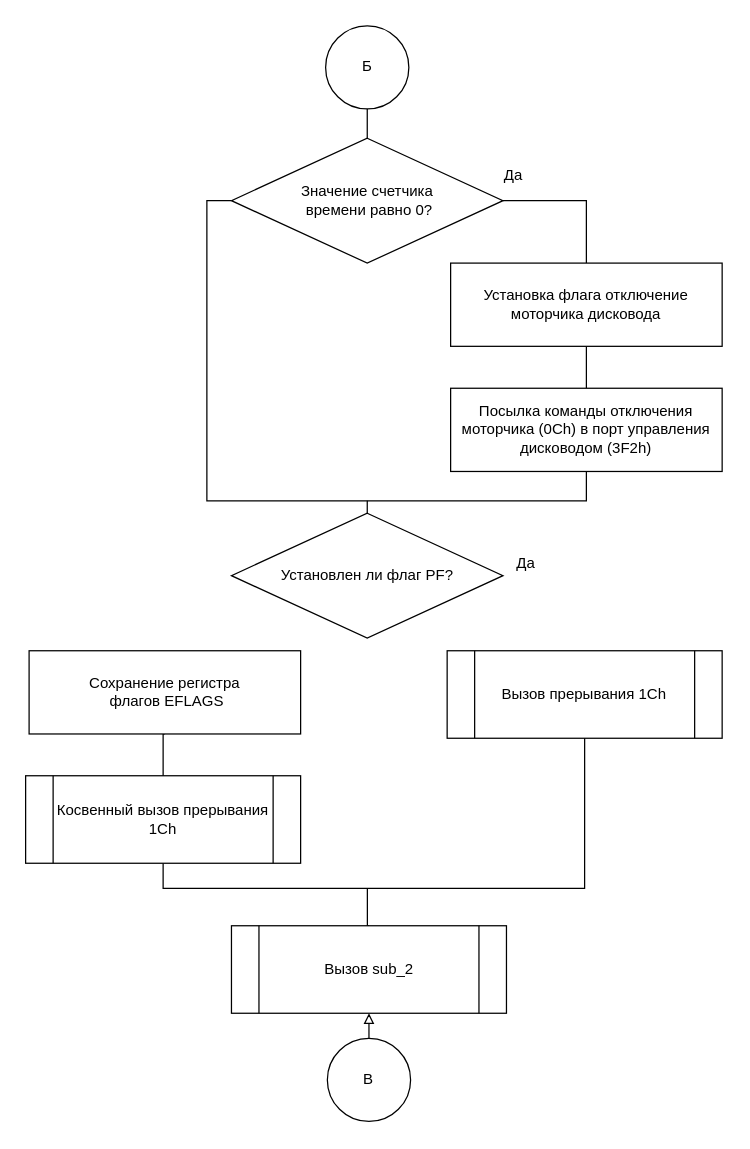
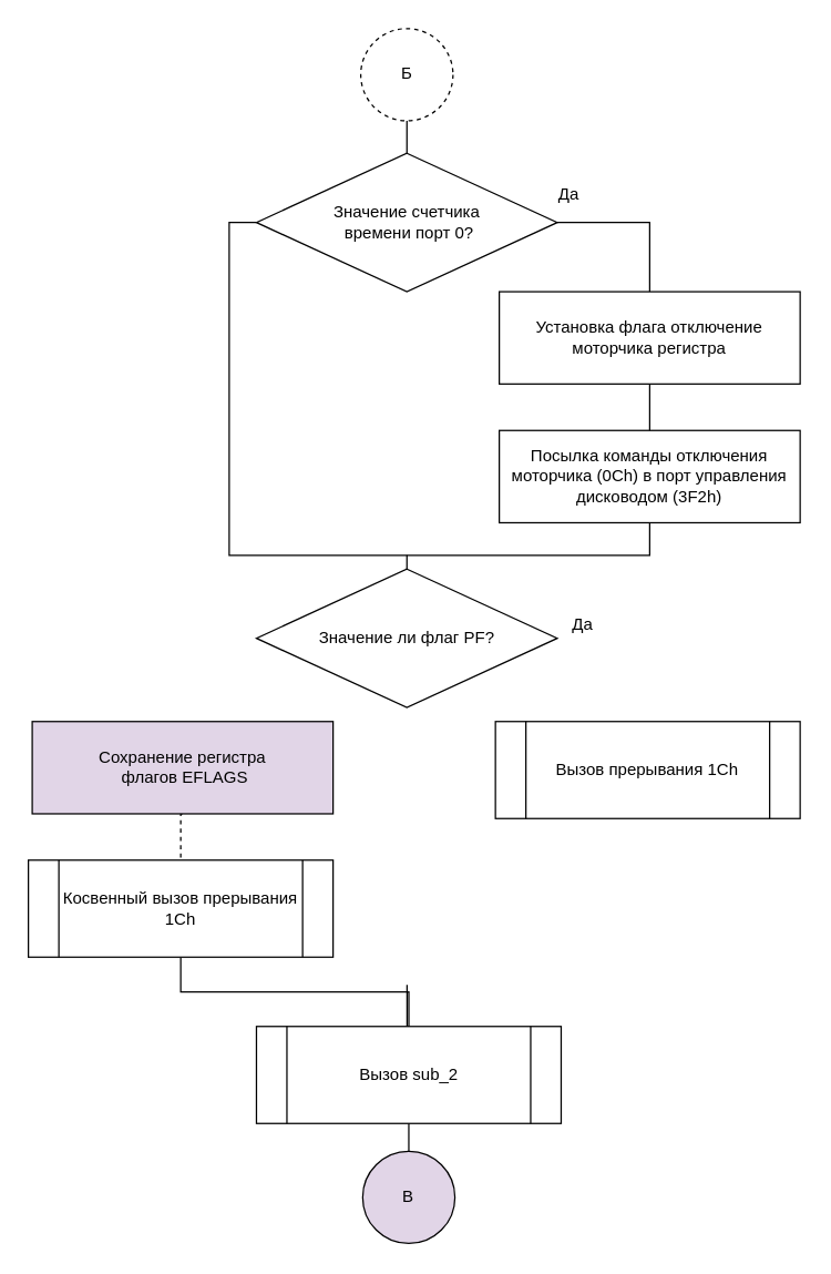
  <mxCell id="0" />
  <mxCell id="1" parent="0" />
- <mxCell id="2" value="Б" style="ellipse;whiteSpace=wrap;html=1;aspect=fixed;fontSize=12;" vertex="1" parent="1"><mxGeometry x="259.996" y="20.005" width="66.585" height="66.585" as="geometry" /></mxCell>
+ <mxCell id="2" value="Б" style="ellipse;whiteSpace=wrap;html=1;aspect=fixed;fontSize=12;dashed=1;" vertex="1" parent="1"><mxGeometry x="259.996" y="20.005" width="66.585" height="66.585" as="geometry" /></mxCell>
  <mxCell id="3" style="edgeStyle=orthogonalEdgeStyle;rounded=0;orthogonalLoop=1;jettySize=auto;html=1;exitX=0.5;exitY=0;exitDx=0;exitDy=0;entryX=0.5;entryY=1;entryDx=0;entryDy=0;endArrow=none;endFill=0;" edge="1" parent="1" source="6" target="2"><mxGeometry relative="1" as="geometry" /></mxCell>
  <mxCell id="4" style="edgeStyle=orthogonalEdgeStyle;rounded=0;orthogonalLoop=1;jettySize=auto;html=1;exitX=1;exitY=0.5;exitDx=0;exitDy=0;entryX=0.5;entryY=0;entryDx=0;entryDy=0;endArrow=none;endFill=0;" edge="1" parent="1" source="6" target="8"><mxGeometry relative="1" as="geometry" /></mxCell>
  <mxCell id="5" style="edgeStyle=orthogonalEdgeStyle;rounded=0;orthogonalLoop=1;jettySize=auto;html=1;exitX=0;exitY=0.5;exitDx=0;exitDy=0;entryX=0.5;entryY=1;entryDx=0;entryDy=0;endArrow=none;endFill=0;" edge="1" parent="1" source="6" target="9"><mxGeometry relative="1" as="geometry"><Array as="points"><mxPoint x="165" y="160" /><mxPoint x="165" y="400" /><mxPoint x="469" y="400" /></Array></mxGeometry></mxCell>
- <mxCell id="6" value="Значение счетчика&lt;br&gt;&amp;nbsp;времени равно 0?" style="rhombus;whiteSpace=wrap;html=1;" vertex="1" parent="1"><mxGeometry x="184.673" y="109.998" width="217.222" height="99.878" as="geometry" /></mxCell>
+ <mxCell id="6" value="Значение счетчика&lt;br&gt;&amp;nbsp;времени порт 0?" style="rhombus;whiteSpace=wrap;html=1;" vertex="1" parent="1"><mxGeometry x="184.673" y="109.998" width="217.222" height="99.878" as="geometry" /></mxCell>
  <mxCell id="7" style="edgeStyle=orthogonalEdgeStyle;rounded=0;orthogonalLoop=1;jettySize=auto;html=1;exitX=0.5;exitY=1;exitDx=0;exitDy=0;entryX=0.5;entryY=0;entryDx=0;entryDy=0;endArrow=none;endFill=0;" edge="1" parent="1" source="8" target="9"><mxGeometry relative="1" as="geometry" /></mxCell>
- <mxCell id="8" value="Установка флага отключение моторчика дисковода" style="rounded=0;whiteSpace=wrap;html=1;fontSize=12;" vertex="1" parent="1"><mxGeometry x="359.998" y="209.879" width="217.222" height="66.585" as="geometry" /></mxCell>
+ <mxCell id="8" value="Установка флага отключение моторчика регистра" style="rounded=0;whiteSpace=wrap;html=1;fontSize=12;" vertex="1" parent="1"><mxGeometry x="359.998" y="209.879" width="217.222" height="66.585" as="geometry" /></mxCell>
  <mxCell id="9" value="Посылка команды отключения моторчика (0Ch) в порт управления дисководом (3F2h)" style="rounded=0;whiteSpace=wrap;html=1;fontSize=12;" vertex="1" parent="1"><mxGeometry x="359.998" y="309.999" width="217.222" height="66.585" as="geometry" /></mxCell>
  <mxCell id="10" style="edgeStyle=orthogonalEdgeStyle;rounded=0;orthogonalLoop=1;jettySize=auto;html=1;exitX=0.5;exitY=0;exitDx=0;exitDy=0;endArrow=none;endFill=0;" edge="1" parent="1" source="11"><mxGeometry relative="1" as="geometry"><mxPoint x="293.333" y="400" as="targetPoint" /></mxGeometry></mxCell>
- <mxCell id="11" value="Установлен ли флаг PF?" style="rhombus;whiteSpace=wrap;html=1;" vertex="1" parent="1"><mxGeometry x="184.673" y="409.998" width="217.222" height="99.878" as="geometry" /></mxCell>
+ <mxCell id="11" value="Значение ли флаг PF?" style="rhombus;whiteSpace=wrap;html=1;" vertex="1" parent="1"><mxGeometry x="184.673" y="409.998" width="217.222" height="99.878" as="geometry" /></mxCell>
  <mxCell id="12" value="Вызов прерывания 1Ch" style="shape=process;whiteSpace=wrap;html=1;backgroundOutline=1;" vertex="1" parent="1"><mxGeometry x="357.22" y="520" width="220" height="70" as="geometry" /></mxCell>
- <mxCell id="13" style="edgeStyle=orthogonalEdgeStyle;rounded=0;orthogonalLoop=1;jettySize=auto;html=1;exitX=0.5;exitY=1;exitDx=0;exitDy=0;entryX=0.5;entryY=1;entryDx=0;entryDy=0;endArrow=none;endFill=0;" edge="1" parent="1" source="14" target="12"><mxGeometry relative="1" as="geometry" /></mxCell>
+ <mxCell id="13" style="edgeStyle=orthogonalEdgeStyle;rounded=0;orthogonalLoop=1;jettySize=auto;html=1;exitX=0.5;exitY=1;exitDx=0;exitDy=0;endArrow=none;endFill=0;" edge="1" parent="1" source="14" target="18"><mxGeometry relative="1" as="geometry" /></mxCell>
  <mxCell id="14" value="Косвенный вызов прерывания 1Ch" style="shape=process;whiteSpace=wrap;html=1;backgroundOutline=1;" vertex="1" parent="1"><mxGeometry x="20" y="620" width="220" height="70" as="geometry" /></mxCell>
  <mxCell id="15" value="Да" style="text;html=1;align=center;verticalAlign=middle;resizable=0;points=[];autosize=1;strokeColor=none;fillColor=none;" vertex="1" parent="1"><mxGeometry x="390" y="125" width="40" height="30" as="geometry" /></mxCell>
  <mxCell id="16" value="Да" style="text;html=1;align=center;verticalAlign=middle;resizable=0;points=[];autosize=1;strokeColor=none;fillColor=none;" vertex="1" parent="1"><mxGeometry x="400" y="435" width="40" height="30" as="geometry" /></mxCell>
  <mxCell id="17" style="edgeStyle=orthogonalEdgeStyle;rounded=0;orthogonalLoop=1;jettySize=auto;html=1;exitX=0.5;exitY=0;exitDx=0;exitDy=0;endArrow=none;endFill=0;" edge="1" parent="1" source="18"><mxGeometry relative="1" as="geometry"><mxPoint x="293.39" y="710" as="targetPoint" /></mxGeometry></mxCell>
  <mxCell id="18" value="Вызов sub_2" style="shape=process;whiteSpace=wrap;html=1;backgroundOutline=1;" vertex="1" parent="1"><mxGeometry x="184.67" y="740" width="220" height="70" as="geometry" /></mxCell>
- <mxCell id="19" style="edgeStyle=orthogonalEdgeStyle;rounded=0;orthogonalLoop=1;jettySize=auto;html=1;exitX=0.5;exitY=0;exitDx=0;exitDy=0;entryX=0.5;entryY=1;entryDx=0;entryDy=0;endArrow=block;endFill=0;" edge="1" parent="1" source="20" target="18"><mxGeometry relative="1" as="geometry" /></mxCell>
- <mxCell id="20" value="B" style="ellipse;whiteSpace=wrap;html=1;aspect=fixed;fontSize=12;" vertex="1" parent="1"><mxGeometry x="261.386" y="830.005" width="66.585" height="66.585" as="geometry" /></mxCell>
- <mxCell id="21" style="edgeStyle=orthogonalEdgeStyle;rounded=0;orthogonalLoop=1;jettySize=auto;html=1;exitX=0.5;exitY=1;exitDx=0;exitDy=0;entryX=0.5;entryY=0;entryDx=0;entryDy=0;endArrow=none;endFill=0;" edge="1" parent="1" source="22" target="14"><mxGeometry relative="1" as="geometry" /></mxCell>
- <mxCell id="22" value="Сохранение регистра&lt;br&gt;&amp;nbsp;флагов EFLAGS" style="rounded=0;whiteSpace=wrap;html=1;fontSize=12;" vertex="1" parent="1"><mxGeometry x="22.778" y="519.999" width="217.222" height="66.585" as="geometry" /></mxCell>
+ <mxCell id="19" style="edgeStyle=orthogonalEdgeStyle;rounded=0;orthogonalLoop=1;jettySize=auto;html=1;exitX=0.5;exitY=0;exitDx=0;exitDy=0;entryX=0.5;entryY=1;entryDx=0;entryDy=0;endArrow=none;endFill=0;" edge="1" parent="1" source="20" target="18"><mxGeometry relative="1" as="geometry" /></mxCell>
+ <mxCell id="20" value="B" style="ellipse;whiteSpace=wrap;html=1;aspect=fixed;fontSize=12;fillColor=#e1d5e7;" vertex="1" parent="1"><mxGeometry x="261.386" y="830.005" width="66.585" height="66.585" as="geometry" /></mxCell>
+ <mxCell id="21" style="edgeStyle=orthogonalEdgeStyle;rounded=0;orthogonalLoop=1;jettySize=auto;html=1;exitX=0.5;exitY=1;exitDx=0;exitDy=0;entryX=0.5;entryY=0;entryDx=0;entryDy=0;endArrow=none;endFill=0;dashed=1;" edge="1" parent="1" source="22" target="14"><mxGeometry relative="1" as="geometry" /></mxCell>
+ <mxCell id="22" value="Сохранение регистра&lt;br&gt;&amp;nbsp;флагов EFLAGS" style="rounded=0;whiteSpace=wrap;html=1;fontSize=12;fillColor=#e1d5e7;" vertex="1" parent="1"><mxGeometry x="22.778" y="519.999" width="217.222" height="66.585" as="geometry" /></mxCell>
